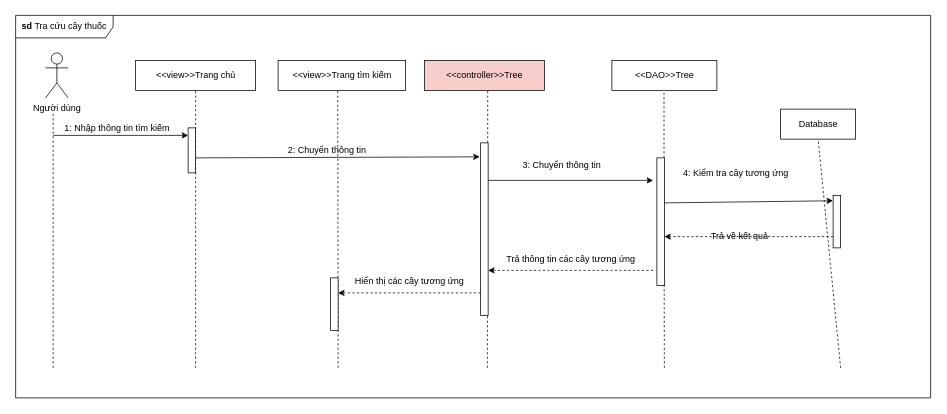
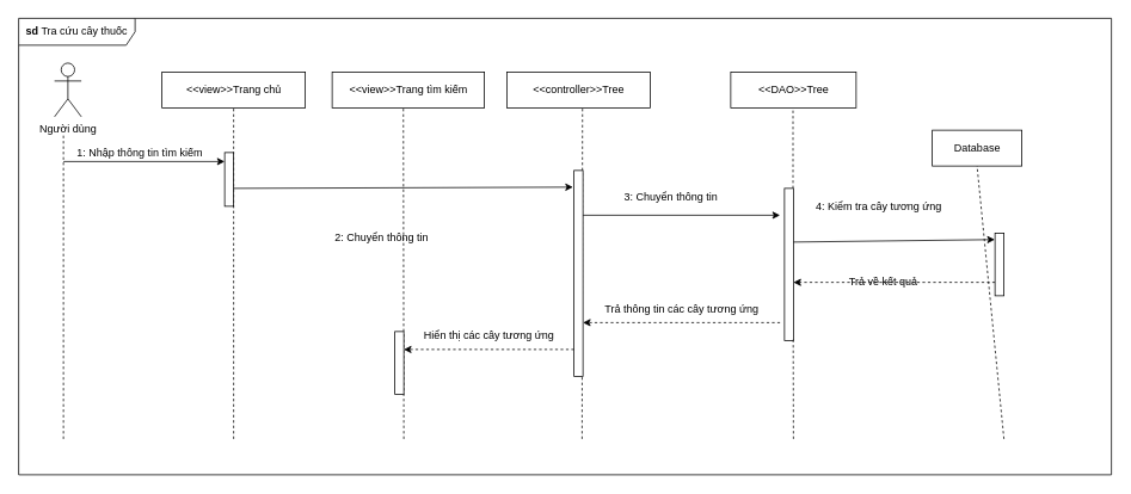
  <mxCell id="0" />
  <mxCell id="1" parent="0" />
  <mxCell id="2" value="&lt;b&gt;sd &lt;/b&gt;Tra cứu cây thuốc" style="shape=umlFrame;whiteSpace=wrap;html=1;width=130;height=30;" parent="1" vertex="1"><mxGeometry x="20" y="20" width="1220" height="510" as="geometry" /></mxCell>
  <mxCell id="3" value="Người dùng" style="shape=umlActor;verticalLabelPosition=bottom;verticalAlign=top;html=1;outlineConnect=0;" parent="1" vertex="1"><mxGeometry x="60" y="70" width="30" height="60" as="geometry" /></mxCell>
  <mxCell id="4" value="&amp;lt;&amp;lt;view&amp;gt;&amp;gt;Trang chủ" style="html=1;" parent="1" vertex="1"><mxGeometry x="180" y="80" width="160" height="40" as="geometry" /></mxCell>
- <mxCell id="5" value="&amp;lt;&amp;lt;controller&amp;gt;&amp;gt;Tree" style="html=1;fillColor=#f8cecc;" parent="1" vertex="1"><mxGeometry x="565" y="80" width="160" height="40" as="geometry" /></mxCell>
+ <mxCell id="5" value="&amp;lt;&amp;lt;controller&amp;gt;&amp;gt;Tree" style="html=1;" parent="1" vertex="1"><mxGeometry x="565" y="80" width="160" height="40" as="geometry" /></mxCell>
  <mxCell id="6" value="&amp;lt;&amp;lt;DAO&amp;gt;&amp;gt;Tree" style="html=1;" parent="1" vertex="1"><mxGeometry x="815" y="80" width="140" height="40" as="geometry" /></mxCell>
  <mxCell id="7" value="Database" style="html=1;" parent="1" vertex="1"><mxGeometry x="1040" y="145" width="100" height="40" as="geometry" /></mxCell>
  <mxCell id="8" value="" style="endArrow=none;dashed=1;html=1;rounded=0;" parent="1" edge="1"><mxGeometry width="50" height="50" relative="1" as="geometry"><mxPoint x="70" y="490" as="sourcePoint" /><mxPoint x="70" y="150" as="targetPoint" /></mxGeometry></mxCell>
  <mxCell id="9" value="" style="endArrow=classic;html=1;rounded=0;" parent="1" edge="1"><mxGeometry width="50" height="50" relative="1" as="geometry"><mxPoint x="70" y="180" as="sourcePoint" /><mxPoint x="250" y="180" as="targetPoint" /></mxGeometry></mxCell>
  <mxCell id="10" value="" style="endArrow=none;dashed=1;html=1;rounded=0;entryX=0.5;entryY=1;entryDx=0;entryDy=0;" parent="1" target="4" edge="1"><mxGeometry width="50" height="50" relative="1" as="geometry"><mxPoint x="260" y="490" as="sourcePoint" /><mxPoint x="300" y="170" as="targetPoint" /></mxGeometry></mxCell>
  <mxCell id="11" value="1: Nhập thông tin tìm kiếm" style="text;html=1;align=center;verticalAlign=middle;resizable=0;points=[];autosize=1;strokeColor=none;fillColor=none;" parent="1" vertex="1"><mxGeometry x="75" y="155" width="160" height="30" as="geometry" /></mxCell>
  <mxCell id="12" value="" style="html=1;points=[];perimeter=orthogonalPerimeter;" parent="1" vertex="1"><mxGeometry x="250" y="170" width="10" height="60" as="geometry" /></mxCell>
  <mxCell id="13" value="" style="endArrow=classic;html=1;rounded=0;entryX=-0.117;entryY=0.081;entryDx=0;entryDy=0;entryPerimeter=0;" parent="1" target="17" edge="1"><mxGeometry width="50" height="50" relative="1" as="geometry"><mxPoint x="260" y="210" as="sourcePoint" /><mxPoint x="630" y="210" as="targetPoint" /></mxGeometry></mxCell>
  <mxCell id="14" value="" style="endArrow=none;dashed=1;html=1;rounded=0;entryX=0.528;entryY=1.017;entryDx=0;entryDy=0;entryPerimeter=0;" parent="1" target="5" edge="1"><mxGeometry width="50" height="50" relative="1" as="geometry"><mxPoint x="649" y="490" as="sourcePoint" /><mxPoint x="647.25" y="120" as="targetPoint" /></mxGeometry></mxCell>
  <mxCell id="15" value="" style="endArrow=none;dashed=1;html=1;rounded=0;entryX=0.5;entryY=1;entryDx=0;entryDy=0;startArrow=none;" parent="1" source="21" edge="1"><mxGeometry width="50" height="50" relative="1" as="geometry"><mxPoint x="884.5" y="610" as="sourcePoint" /><mxPoint x="884.5" y="120" as="targetPoint" /></mxGeometry></mxCell>
  <mxCell id="16" value="" style="endArrow=none;dashed=1;html=1;rounded=0;entryX=0.5;entryY=1;entryDx=0;entryDy=0;startArrow=none;" parent="1" target="7" edge="1"><mxGeometry width="50" height="50" relative="1" as="geometry"><mxPoint x="1120" y="490" as="sourcePoint" /><mxPoint x="1170" y="240" as="targetPoint" /></mxGeometry></mxCell>
  <mxCell id="17" value="" style="html=1;points=[];perimeter=orthogonalPerimeter;" parent="1" vertex="1"><mxGeometry x="640" y="190" width="10" height="230" as="geometry" /></mxCell>
  <mxCell id="18" value="&amp;lt;&amp;lt;view&amp;gt;&amp;gt;Trang tìm kiếm" style="html=1;" parent="1" vertex="1"><mxGeometry x="370" y="80" width="170" height="40" as="geometry" /></mxCell>
  <mxCell id="19" value="" style="endArrow=none;dashed=1;html=1;rounded=0;entryX=0.5;entryY=1;entryDx=0;entryDy=0;" parent="1" edge="1"><mxGeometry width="50" height="50" relative="1" as="geometry"><mxPoint x="450" y="490" as="sourcePoint" /><mxPoint x="449.5" y="120" as="targetPoint" /></mxGeometry></mxCell>
  <mxCell id="20" value="" style="endArrow=classic;html=1;rounded=0;dashed=1;" parent="1" edge="1"><mxGeometry width="50" height="50" relative="1" as="geometry"><mxPoint x="870" y="360" as="sourcePoint" /><mxPoint x="650" y="360" as="targetPoint" /></mxGeometry></mxCell>
  <mxCell id="21" value="" style="html=1;points=[];perimeter=orthogonalPerimeter;" parent="1" vertex="1"><mxGeometry x="875" y="210" width="10" height="170" as="geometry" /></mxCell>
  <mxCell id="22" value="" style="endArrow=none;dashed=1;html=1;rounded=0;entryX=0.973;entryY=0.993;entryDx=0;entryDy=0;entryPerimeter=0;" parent="1" target="21" edge="1"><mxGeometry width="50" height="50" relative="1" as="geometry"><mxPoint x="885" y="490" as="sourcePoint" /><mxPoint x="884.5" y="120" as="targetPoint" /></mxGeometry></mxCell>
  <mxCell id="23" value="" style="endArrow=classic;html=1;rounded=0;dashed=1;" parent="1" edge="1"><mxGeometry width="50" height="50" relative="1" as="geometry"><mxPoint x="1110" y="315" as="sourcePoint" /><mxPoint x="885" y="315" as="targetPoint" /></mxGeometry></mxCell>
  <mxCell id="24" value="Trả về kết quả" style="text;html=1;align=center;verticalAlign=middle;resizable=0;points=[];autosize=1;strokeColor=none;fillColor=none;" parent="1" vertex="1"><mxGeometry x="935" y="300" width="100" height="30" as="geometry" /></mxCell>
- <mxCell id="25" value="2: Chuyển thông tin" style="text;html=1;align=center;verticalAlign=middle;resizable=0;points=[];autosize=1;strokeColor=none;fillColor=none;" parent="1" vertex="1"><mxGeometry x="370" y="185" width="130" height="30" as="geometry" /></mxCell>
+ <mxCell id="25" value="2: Chuyển thông tin" style="text;html=1;align=center;verticalAlign=middle;resizable=0;points=[];autosize=1;strokeColor=none;fillColor=none;" parent="1" vertex="1"><mxGeometry x="360" y="250" width="130" height="30" as="geometry" /></mxCell>
  <mxCell id="26" value="" style="endArrow=classic;html=1;rounded=0;" parent="1" edge="1"><mxGeometry width="50" height="50" relative="1" as="geometry"><mxPoint x="650" y="240" as="sourcePoint" /><mxPoint x="870" y="240" as="targetPoint" /></mxGeometry></mxCell>
  <mxCell id="27" value="3: Chuyển thông tin" style="text;html=1;align=center;verticalAlign=middle;resizable=0;points=[];autosize=1;strokeColor=none;fillColor=none;" parent="1" vertex="1"><mxGeometry x="682.8" y="205" width="130" height="30" as="geometry" /></mxCell>
  <mxCell id="28" value="" style="endArrow=classic;html=1;rounded=0;entryX=-0.019;entryY=0.103;entryDx=0;entryDy=0;entryPerimeter=0;" parent="1" target="30" edge="1"><mxGeometry width="50" height="50" relative="1" as="geometry"><mxPoint x="885" y="270" as="sourcePoint" /><mxPoint x="1045" y="270" as="targetPoint" /></mxGeometry></mxCell>
  <mxCell id="29" value="4: Kiểm tra cây tương ứng" style="text;html=1;align=center;verticalAlign=middle;resizable=0;points=[];autosize=1;strokeColor=none;fillColor=none;" parent="1" vertex="1"><mxGeometry x="900" y="215" width="160" height="30" as="geometry" /></mxCell>
  <mxCell id="30" value="" style="html=1;points=[];perimeter=orthogonalPerimeter;" parent="1" vertex="1"><mxGeometry x="1110" y="260" width="10" height="70" as="geometry" /></mxCell>
  <mxCell id="31" value="" style="html=1;points=[];perimeter=orthogonalPerimeter;" parent="1" vertex="1"><mxGeometry x="440" y="370" width="10" height="70" as="geometry" /></mxCell>
  <mxCell id="32" value="Trả thông tin các cây tương ứng" style="text;html=1;align=center;verticalAlign=middle;resizable=0;points=[];autosize=1;strokeColor=none;fillColor=none;" parent="1" vertex="1"><mxGeometry x="660.3" y="330" width="200" height="30" as="geometry" /></mxCell>
  <mxCell id="33" value="" style="endArrow=classic;html=1;rounded=0;dashed=1;" parent="1" edge="1"><mxGeometry width="50" height="50" relative="1" as="geometry"><mxPoint x="640" y="390" as="sourcePoint" /><mxPoint x="450" y="390" as="targetPoint" /></mxGeometry></mxCell>
  <mxCell id="34" value="Hiển thị các cây tương ứng" style="text;html=1;align=center;verticalAlign=middle;resizable=0;points=[];autosize=1;strokeColor=none;fillColor=none;" parent="1" vertex="1"><mxGeometry x="460" y="360" width="170" height="30" as="geometry" /></mxCell>
